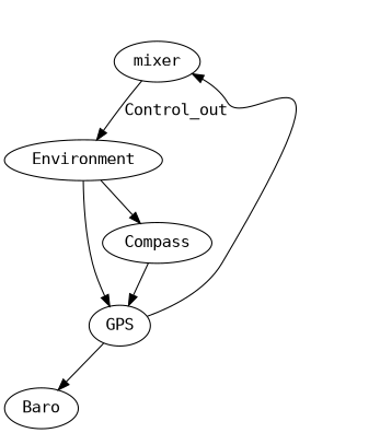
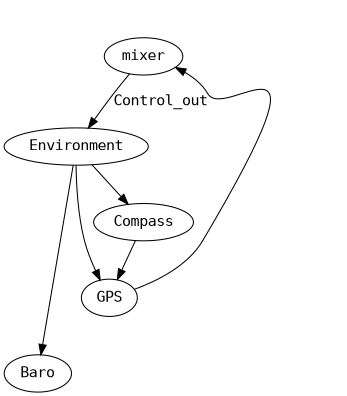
  digraph {
    fontname="DejaVu Sans Mono"
    node [fontname="DejaVu Sans Mono"]
    edge [fontname="DejaVu Sans Mono"]
    mixer
    Environment
    GPS
    Compass
    Baro
    mixer -> Environment [label=Control_out]
    Environment -> GPS
    Environment -> Compass
-   GPS -> Baro
+   Environment -> Baro
    GPS -> mixer
    Compass -> GPS
  }
